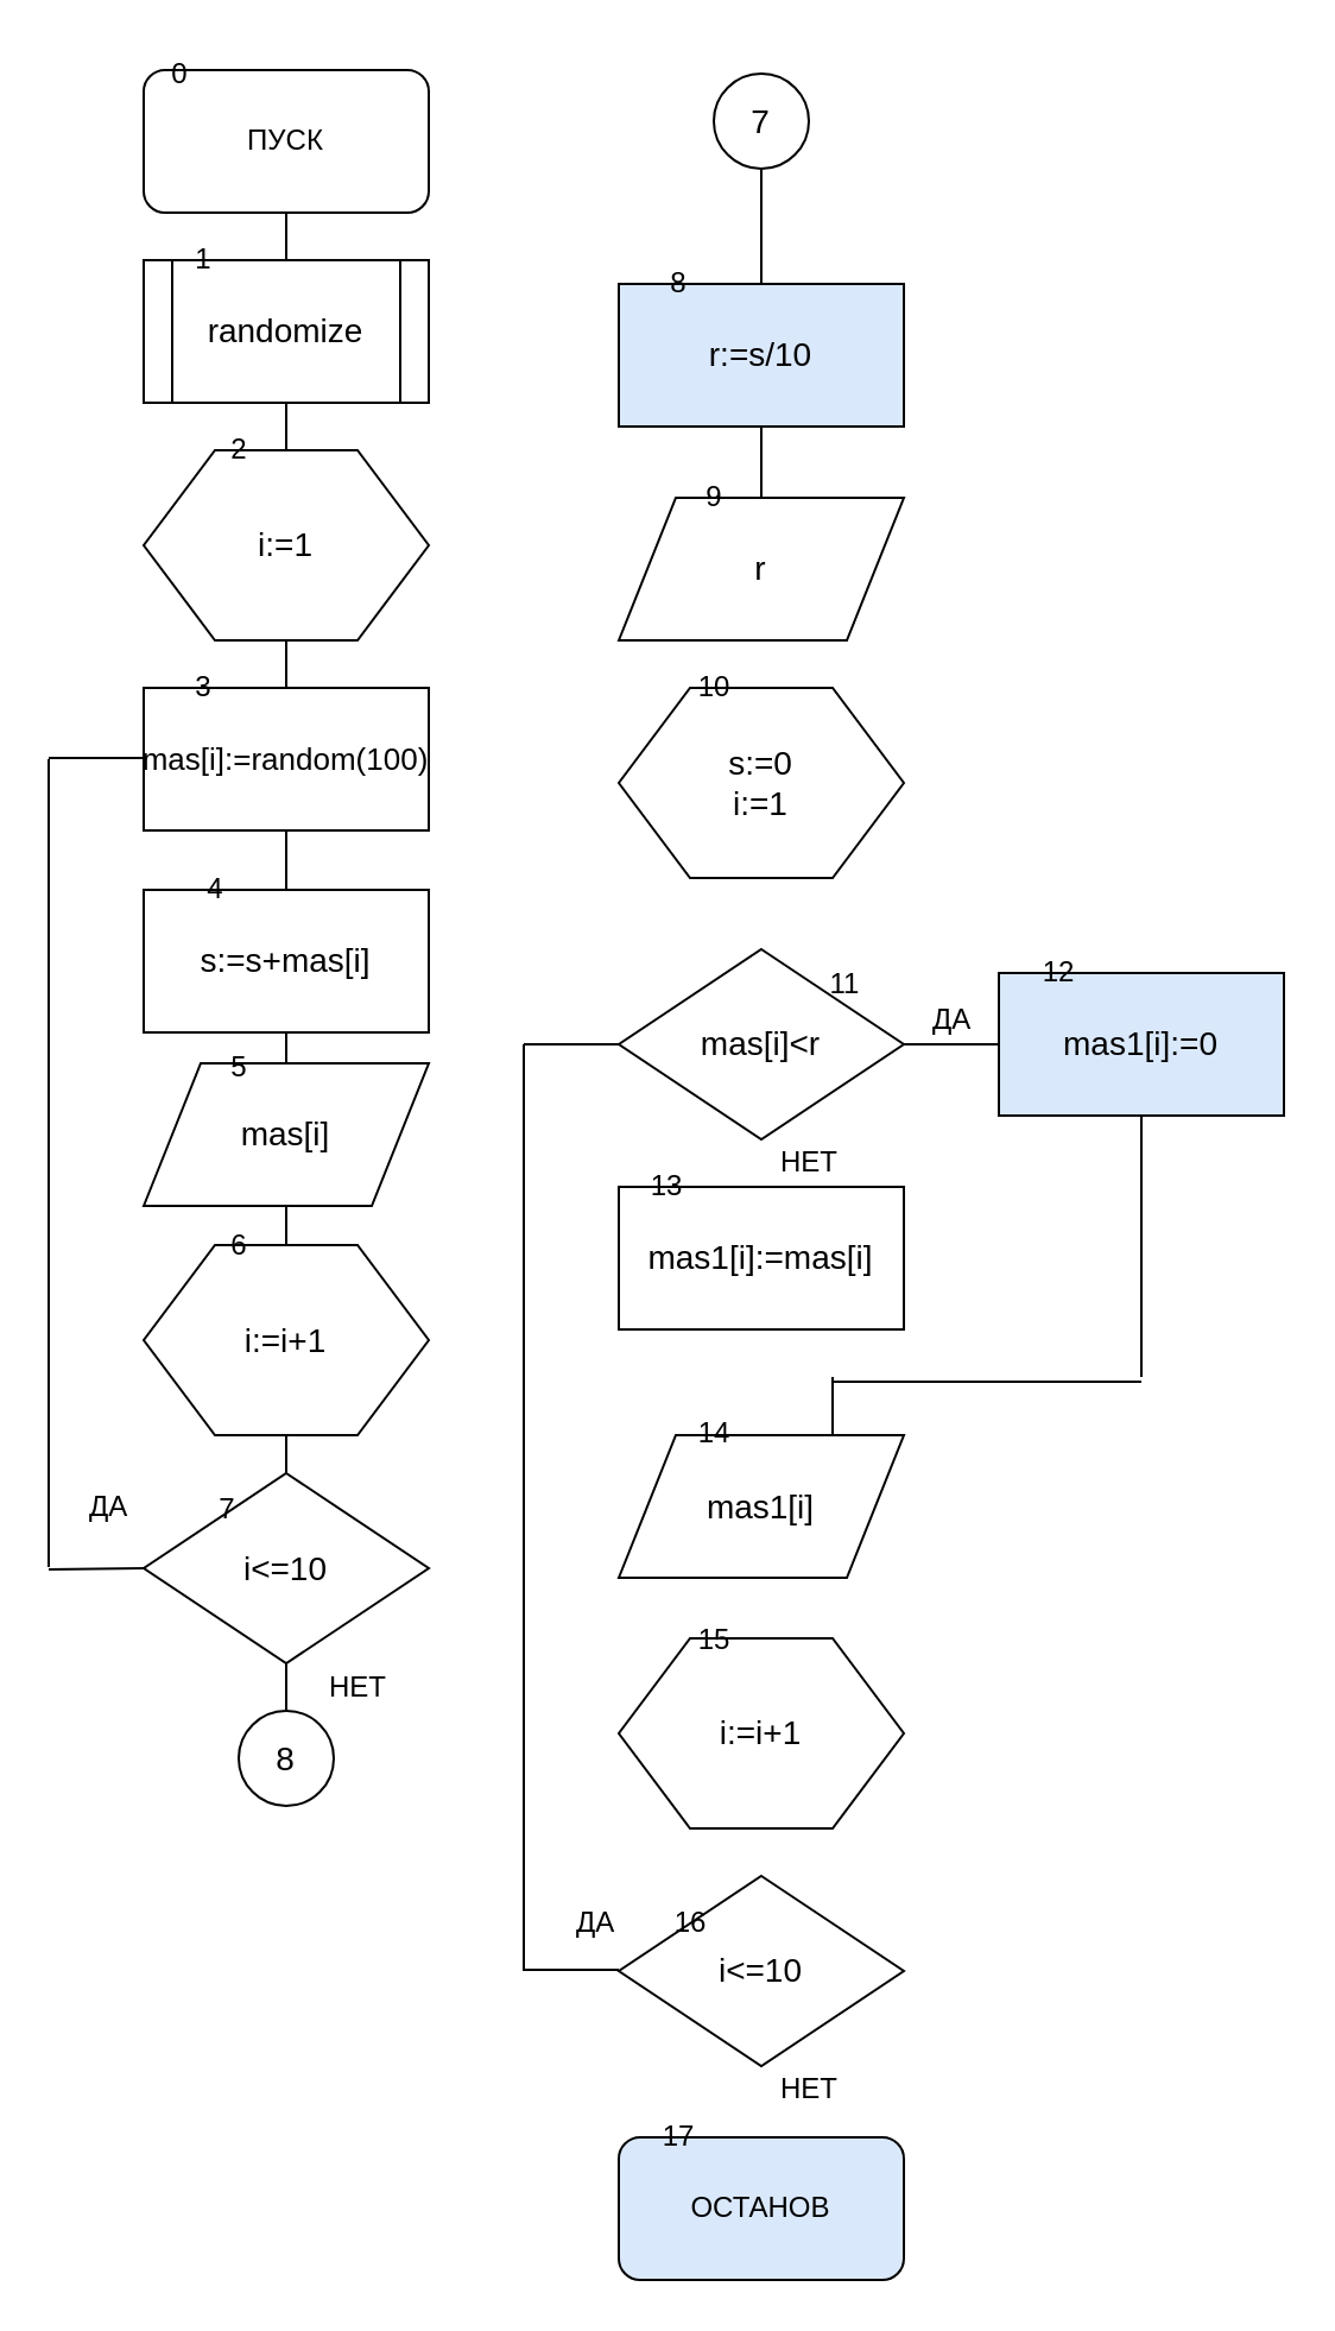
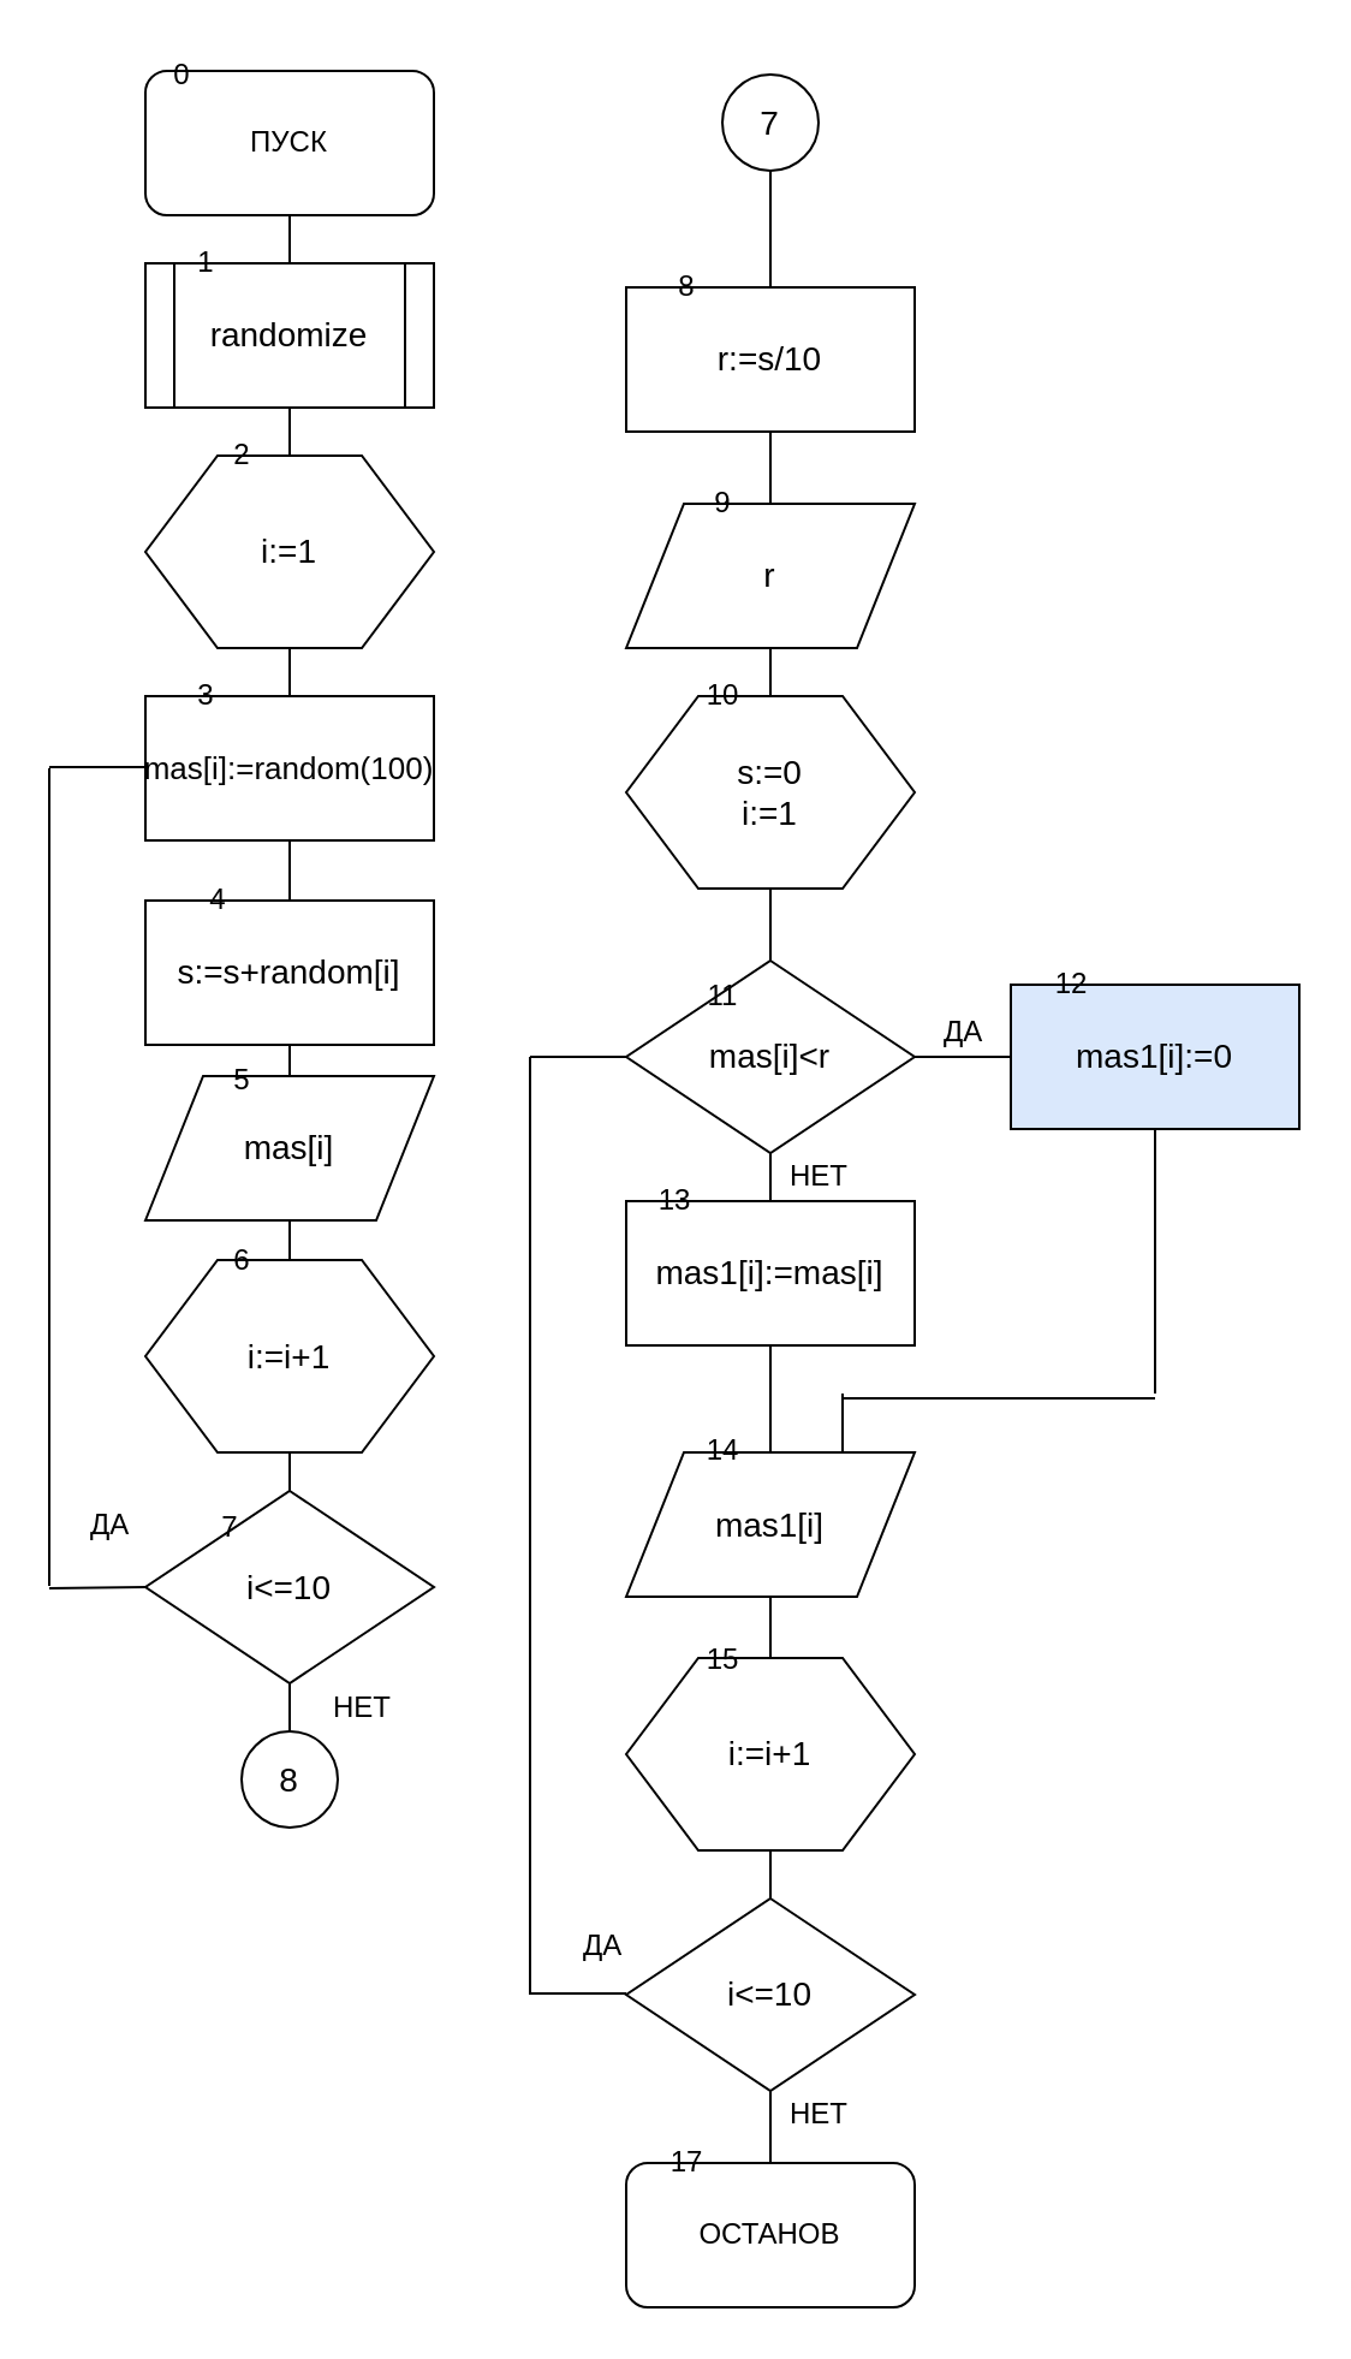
  <mxCell id="0" />
  <mxCell id="1" parent="0" />
+ <mxCell id="2" value="" style="endArrow=none;html=1;entryX=0.5;entryY=1;entryDx=0;entryDy=0;exitX=0.5;exitY=0;exitDx=0;exitDy=0;" edge="1" parent="1" source="7" target="46"><mxGeometry width="50" height="50" relative="1" as="geometry"><mxPoint x="320" y="763" as="sourcePoint" /><mxPoint x="320" y="70.5" as="targetPoint" /></mxGeometry></mxCell>
  <mxCell id="3" value="" style="endArrow=none;html=1;entryX=0.5;entryY=1;entryDx=0;entryDy=0;exitX=0.5;exitY=0;exitDx=0;exitDy=0;" parent="1" source="46" target="19" edge="1"><mxGeometry width="50" height="50" relative="1" as="geometry"><mxPoint x="320" y="529" as="sourcePoint" /><mxPoint x="300" y="77.5" as="targetPoint" /></mxGeometry></mxCell>
  <mxCell id="4" value="" style="endArrow=none;html=1;entryX=0.5;entryY=1;entryDx=0;entryDy=0;exitX=0.5;exitY=0;exitDx=0;exitDy=0;" parent="1" target="5" edge="1" source="18"><mxGeometry width="50" height="50" relative="1" as="geometry"><mxPoint x="120" y="639" as="sourcePoint" /><mxPoint x="260" y="129" as="targetPoint" /></mxGeometry></mxCell>
  <mxCell id="5" value="ПУСК" style="rounded=1;whiteSpace=wrap;html=1;" parent="1" vertex="1"><mxGeometry x="60" y="29" width="120" height="60" as="geometry" /></mxCell>
  <mxCell id="6" value="&lt;font style=&quot;font-size: 14px&quot;&gt;randomize&lt;/font&gt;" style="shape=process;whiteSpace=wrap;html=1;backgroundOutline=1;" parent="1" vertex="1"><mxGeometry x="60" y="109" width="120" height="60" as="geometry" /></mxCell>
- <mxCell id="7" value="ОСТАНОВ" style="rounded=1;whiteSpace=wrap;html=1;fillColor=#dae8fc;" parent="1" vertex="1"><mxGeometry x="260" y="899" width="120" height="60" as="geometry" /></mxCell>
+ <mxCell id="7" value="ОСТАНОВ" style="rounded=1;whiteSpace=wrap;html=1;" parent="1" vertex="1"><mxGeometry x="260" y="899" width="120" height="60" as="geometry" /></mxCell>
  <mxCell id="8" value="&lt;font style=&quot;font-size: 14px&quot;&gt;i:=1&lt;/font&gt;" style="shape=hexagon;perimeter=hexagonPerimeter2;whiteSpace=wrap;html=1;" parent="1" vertex="1"><mxGeometry x="60" y="189" width="120" height="80" as="geometry" /></mxCell>
  <mxCell id="9" value="&lt;font style=&quot;font-size: 13px&quot;&gt;mas[i]:=random(100)&lt;/font&gt;" style="rounded=0;whiteSpace=wrap;html=1;" parent="1" vertex="1"><mxGeometry x="60" y="289" width="120" height="60" as="geometry" /></mxCell>
  <mxCell id="10" value="&lt;font style=&quot;font-size: 14px&quot;&gt;mas[i]&lt;/font&gt;" style="shape=parallelogram;perimeter=parallelogramPerimeter;whiteSpace=wrap;html=1;" parent="1" vertex="1"><mxGeometry x="60" y="447" width="120" height="60" as="geometry" /></mxCell>
  <mxCell id="11" value="&lt;font style=&quot;font-size: 14px&quot;&gt;i:=i+1&lt;/font&gt;" style="shape=hexagon;perimeter=hexagonPerimeter2;whiteSpace=wrap;html=1;" parent="1" vertex="1"><mxGeometry x="60" y="523.5" width="120" height="80" as="geometry" /></mxCell>
  <mxCell id="12" value="&lt;font style=&quot;font-size: 14px&quot;&gt;i&amp;lt;=10&lt;/font&gt;" style="rhombus;whiteSpace=wrap;html=1;" parent="1" vertex="1"><mxGeometry x="60" y="619.5" width="120" height="80" as="geometry" /></mxCell>
  <mxCell id="13" value="" style="endArrow=none;html=1;" parent="1" edge="1"><mxGeometry width="50" height="50" relative="1" as="geometry"><mxPoint x="20" y="659" as="sourcePoint" /><mxPoint x="20" y="319" as="targetPoint" /></mxGeometry></mxCell>
  <mxCell id="14" value="" style="endArrow=none;html=1;entryX=0;entryY=0.5;entryDx=0;entryDy=0;" parent="1" target="12" edge="1"><mxGeometry width="50" height="50" relative="1" as="geometry"><mxPoint x="20" y="660" as="sourcePoint" /><mxPoint x="50" y="599" as="targetPoint" /></mxGeometry></mxCell>
  <mxCell id="15" value="" style="endArrow=none;html=1;entryX=0;entryY=0.5;entryDx=0;entryDy=0;" parent="1" edge="1"><mxGeometry width="50" height="50" relative="1" as="geometry"><mxPoint x="20" y="318.5" as="sourcePoint" /><mxPoint x="60" y="318.5" as="targetPoint" /></mxGeometry></mxCell>
  <mxCell id="16" value="ДА" style="text;html=1;align=center;verticalAlign=middle;resizable=0;points=[];;autosize=1;" parent="1" vertex="1"><mxGeometry x="30" y="623.5" width="30" height="20" as="geometry" /></mxCell>
  <mxCell id="17" value="НЕТ" style="text;html=1;align=center;verticalAlign=middle;resizable=0;points=[];;autosize=1;" parent="1" vertex="1"><mxGeometry x="130" y="699.5" width="40" height="20" as="geometry" /></mxCell>
  <mxCell id="18" value="&lt;span style=&quot;font-size: 14px&quot;&gt;8&lt;/span&gt;" style="ellipse;whiteSpace=wrap;html=1;aspect=fixed;" parent="1" vertex="1"><mxGeometry x="100" y="719.5" width="40" height="40" as="geometry" /></mxCell>
  <mxCell id="19" value="&lt;span style=&quot;font-size: 14px&quot;&gt;7&lt;/span&gt;" style="ellipse;whiteSpace=wrap;html=1;aspect=fixed;" parent="1" vertex="1"><mxGeometry x="300" y="30.5" width="40" height="40" as="geometry" /></mxCell>
  <mxCell id="20" value="&lt;font style=&quot;font-size: 14px&quot;&gt;s:=0&lt;br&gt;i:=1&lt;/font&gt;" style="shape=hexagon;perimeter=hexagonPerimeter2;whiteSpace=wrap;html=1;" parent="1" vertex="1"><mxGeometry x="260" y="289" width="120" height="80" as="geometry" /></mxCell>
  <mxCell id="21" value="&lt;font style=&quot;font-size: 14px&quot;&gt;mas[i]&amp;lt;r&lt;/font&gt;" style="rhombus;whiteSpace=wrap;html=1;" parent="1" vertex="1"><mxGeometry x="260" y="399" width="120" height="80" as="geometry" /></mxCell>
  <mxCell id="22" value="" style="endArrow=none;html=1;entryX=1;entryY=0.5;entryDx=0;entryDy=0;" parent="1" target="21" edge="1"><mxGeometry width="50" height="50" relative="1" as="geometry"><mxPoint x="420" y="439" as="sourcePoint" /><mxPoint x="440" y="459" as="targetPoint" /></mxGeometry></mxCell>
  <mxCell id="23" value="&lt;font style=&quot;font-size: 14px&quot;&gt;mas1[i]:=0&lt;/font&gt;" style="rounded=0;whiteSpace=wrap;html=1;fillColor=#dae8fc;" parent="1" vertex="1"><mxGeometry x="420" y="409" width="120" height="60" as="geometry" /></mxCell>
  <mxCell id="24" value="&lt;font style=&quot;font-size: 14px&quot;&gt;i:=i+1&lt;/font&gt;" style="shape=hexagon;perimeter=hexagonPerimeter2;whiteSpace=wrap;html=1;" parent="1" vertex="1"><mxGeometry x="260" y="689" width="120" height="80" as="geometry" /></mxCell>
  <mxCell id="25" value="" style="endArrow=none;html=1;entryX=0.5;entryY=1;entryDx=0;entryDy=0;" parent="1" target="23" edge="1"><mxGeometry width="50" height="50" relative="1" as="geometry"><mxPoint x="480" y="579" as="sourcePoint" /><mxPoint x="460" y="489" as="targetPoint" /></mxGeometry></mxCell>
  <mxCell id="26" value="" style="endArrow=none;html=1;" parent="1" edge="1"><mxGeometry width="50" height="50" relative="1" as="geometry"><mxPoint x="350" y="581" as="sourcePoint" /><mxPoint x="480" y="581" as="targetPoint" /></mxGeometry></mxCell>
  <mxCell id="27" value="ДА" style="text;html=1;align=center;verticalAlign=middle;resizable=0;points=[];;autosize=1;" parent="1" vertex="1"><mxGeometry x="385" y="419" width="30" height="20" as="geometry" /></mxCell>
  <mxCell id="28" value="НЕТ" style="text;html=1;align=center;verticalAlign=middle;resizable=0;points=[];;autosize=1;" parent="1" vertex="1"><mxGeometry x="320" y="479" width="40" height="20" as="geometry" /></mxCell>
  <mxCell id="29" value="&lt;font style=&quot;font-size: 14px&quot;&gt;i&amp;lt;=10&lt;/font&gt;" style="rhombus;whiteSpace=wrap;html=1;" parent="1" vertex="1"><mxGeometry x="260" y="789" width="120" height="80" as="geometry" /></mxCell>
  <mxCell id="30" value="" style="endArrow=none;html=1;" parent="1" edge="1"><mxGeometry width="50" height="50" relative="1" as="geometry"><mxPoint x="220" y="829" as="sourcePoint" /><mxPoint x="220" y="439" as="targetPoint" /></mxGeometry></mxCell>
  <mxCell id="31" value="" style="endArrow=none;html=1;entryX=0;entryY=0.5;entryDx=0;entryDy=0;" parent="1" edge="1"><mxGeometry width="50" height="50" relative="1" as="geometry"><mxPoint x="220" y="828.5" as="sourcePoint" /><mxPoint x="260" y="828.5" as="targetPoint" /></mxGeometry></mxCell>
  <mxCell id="32" value="" style="endArrow=none;html=1;entryX=0;entryY=0.5;entryDx=0;entryDy=0;" parent="1" edge="1"><mxGeometry width="50" height="50" relative="1" as="geometry"><mxPoint x="220" y="439" as="sourcePoint" /><mxPoint x="260" y="439" as="targetPoint" /></mxGeometry></mxCell>
  <mxCell id="33" value="ДА" style="text;html=1;align=center;verticalAlign=middle;resizable=0;points=[];;autosize=1;" parent="1" vertex="1"><mxGeometry x="235" y="799" width="30" height="20" as="geometry" /></mxCell>
  <mxCell id="34" value="&lt;span style=&quot;font-size: 14px&quot;&gt;mas1[i]&lt;/span&gt;" style="shape=parallelogram;perimeter=parallelogramPerimeter;whiteSpace=wrap;html=1;" parent="1" vertex="1"><mxGeometry x="260" y="603.5" width="120" height="60" as="geometry" /></mxCell>
  <mxCell id="35" value="0" style="text;html=1;align=center;verticalAlign=middle;resizable=0;points=[];;autosize=1;" parent="1" vertex="1"><mxGeometry x="65" y="20.5" width="20" height="20" as="geometry" /></mxCell>
  <mxCell id="36" value="1" style="text;html=1;align=center;verticalAlign=middle;resizable=0;points=[];;autosize=1;" parent="1" vertex="1"><mxGeometry x="75" y="99" width="20" height="20" as="geometry" /></mxCell>
  <mxCell id="37" value="2" style="text;html=1;align=center;verticalAlign=middle;resizable=0;points=[];;autosize=1;" parent="1" vertex="1"><mxGeometry x="90" y="179" width="20" height="20" as="geometry" /></mxCell>
  <mxCell id="38" value="3" style="text;html=1;align=center;verticalAlign=middle;resizable=0;points=[];;autosize=1;" parent="1" vertex="1"><mxGeometry x="75" y="279" width="20" height="20" as="geometry" /></mxCell>
  <mxCell id="39" value="5" style="text;html=1;align=center;verticalAlign=middle;resizable=0;points=[];;autosize=1;" parent="1" vertex="1"><mxGeometry x="90" y="439" width="20" height="20" as="geometry" /></mxCell>
  <mxCell id="40" value="6" style="text;html=1;align=center;verticalAlign=middle;resizable=0;points=[];;autosize=1;" parent="1" vertex="1"><mxGeometry x="90" y="513.5" width="20" height="20" as="geometry" /></mxCell>
  <mxCell id="41" value="10" style="text;html=1;align=center;verticalAlign=middle;resizable=0;points=[];;autosize=1;" parent="1" vertex="1"><mxGeometry x="285" y="279" width="30" height="20" as="geometry" /></mxCell>
- <mxCell id="42" value="11" style="text;html=1;align=center;verticalAlign=middle;resizable=0;points=[];;autosize=1;" parent="1" vertex="1"><mxGeometry x="340" y="404" width="30" height="20" as="geometry" /></mxCell>
+ <mxCell id="42" value="11" style="text;html=1;align=center;verticalAlign=middle;resizable=0;points=[];;autosize=1;" parent="1" vertex="1"><mxGeometry x="285" y="404" width="30" height="20" as="geometry" /></mxCell>
  <mxCell id="43" value="12" style="text;html=1;align=center;verticalAlign=middle;resizable=0;points=[];;autosize=1;" parent="1" vertex="1"><mxGeometry x="430" y="399" width="30" height="20" as="geometry" /></mxCell>
  <mxCell id="44" value="НЕТ" style="text;html=1;align=center;verticalAlign=middle;resizable=0;points=[];;autosize=1;" parent="1" vertex="1"><mxGeometry x="320" y="869" width="40" height="20" as="geometry" /></mxCell>
  <mxCell id="45" value="14" style="text;html=1;align=center;verticalAlign=middle;resizable=0;points=[];;autosize=1;" vertex="1" parent="1"><mxGeometry x="285" y="593" width="30" height="20" as="geometry" /></mxCell>
  <mxCell id="46" value="&lt;span style=&quot;font-size: 14px&quot;&gt;r&lt;/span&gt;" style="shape=parallelogram;perimeter=parallelogramPerimeter;whiteSpace=wrap;html=1;" vertex="1" parent="1"><mxGeometry x="260" y="209" width="120" height="60" as="geometry" /></mxCell>
- <mxCell id="47" value="&lt;font style=&quot;font-size: 14px&quot;&gt;r:=s/10&lt;/font&gt;" style="rounded=0;whiteSpace=wrap;html=1;fillColor=#dae8fc;" vertex="1" parent="1"><mxGeometry x="260" y="119" width="120" height="60" as="geometry" /></mxCell>
+ <mxCell id="47" value="&lt;font style=&quot;font-size: 14px&quot;&gt;r:=s/10&lt;/font&gt;" style="rounded=0;whiteSpace=wrap;html=1;" vertex="1" parent="1"><mxGeometry x="260" y="119" width="120" height="60" as="geometry" /></mxCell>
  <mxCell id="48" value="7" style="text;html=1;align=center;verticalAlign=middle;resizable=0;points=[];;autosize=1;" parent="1" vertex="1"><mxGeometry x="85" y="624.5" width="20" height="20" as="geometry" /></mxCell>
- <mxCell id="49" value="&lt;span style=&quot;font-size: 14px ; white-space: normal&quot;&gt;s:=s+mas[i]&lt;/span&gt;" style="rounded=0;whiteSpace=wrap;html=1;" vertex="1" parent="1"><mxGeometry x="60" y="374" width="120" height="60" as="geometry" /></mxCell>
+ <mxCell id="49" value="&lt;span style=&quot;font-size: 14px ; white-space: normal&quot;&gt;s:=s+random[i]&lt;/span&gt;" style="rounded=0;whiteSpace=wrap;html=1;" vertex="1" parent="1"><mxGeometry x="60" y="374" width="120" height="60" as="geometry" /></mxCell>
  <mxCell id="50" value="4" style="text;html=1;align=center;verticalAlign=middle;resizable=0;points=[];;autosize=1;" parent="1" vertex="1"><mxGeometry x="80" y="364" width="20" height="20" as="geometry" /></mxCell>
  <mxCell id="51" value="8" style="text;html=1;align=center;verticalAlign=middle;resizable=0;points=[];;autosize=1;" parent="1" vertex="1"><mxGeometry x="275" y="109" width="20" height="20" as="geometry" /></mxCell>
  <mxCell id="52" value="9" style="text;html=1;align=center;verticalAlign=middle;resizable=0;points=[];;autosize=1;" parent="1" vertex="1"><mxGeometry x="290" y="199" width="20" height="20" as="geometry" /></mxCell>
  <mxCell id="53" value="&lt;font style=&quot;font-size: 14px&quot;&gt;mas1[i]:=mas[i]&lt;/font&gt;" style="rounded=0;whiteSpace=wrap;html=1;" vertex="1" parent="1"><mxGeometry x="260" y="499" width="120" height="60" as="geometry" /></mxCell>
  <mxCell id="54" value="13" style="text;html=1;align=center;verticalAlign=middle;resizable=0;points=[];;autosize=1;" parent="1" vertex="1"><mxGeometry x="265" y="489" width="30" height="20" as="geometry" /></mxCell>
  <mxCell id="55" value="" style="endArrow=none;html=1;exitX=0.75;exitY=0;exitDx=0;exitDy=0;" edge="1" parent="1" source="34"><mxGeometry width="50" height="50" relative="1" as="geometry"><mxPoint x="390" y="649" as="sourcePoint" /><mxPoint x="350" y="579" as="targetPoint" /></mxGeometry></mxCell>
  <mxCell id="56" value="15" style="text;html=1;align=center;verticalAlign=middle;resizable=0;points=[];;autosize=1;" vertex="1" parent="1"><mxGeometry x="285" y="679.5" width="30" height="20" as="geometry" /></mxCell>
- <mxCell id="57" value="16" style="text;html=1;align=center;verticalAlign=middle;resizable=0;points=[];;autosize=1;" vertex="1" parent="1"><mxGeometry x="275" y="799" width="30" height="20" as="geometry" /></mxCell>
  <mxCell id="58" value="17" style="text;html=1;align=center;verticalAlign=middle;resizable=0;points=[];;autosize=1;" vertex="1" parent="1"><mxGeometry x="270" y="889" width="30" height="20" as="geometry" /></mxCell>
